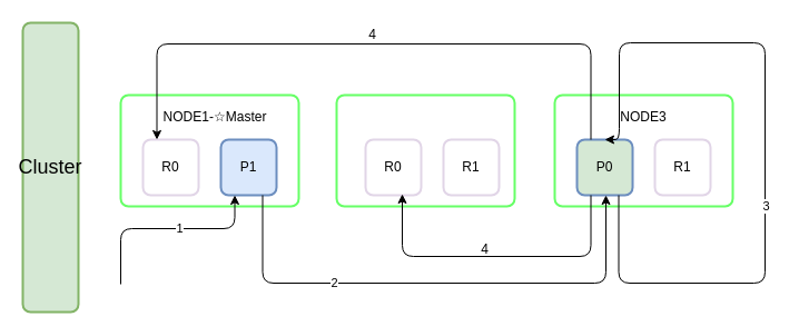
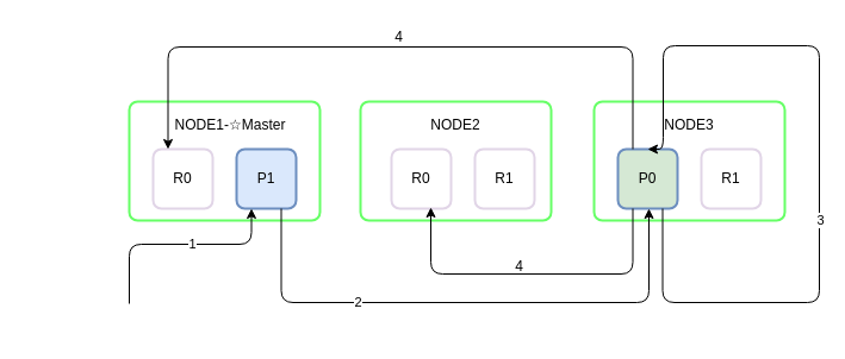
  <mxCell id="0" />
  <mxCell id="1" parent="0" />
- <mxCell id="2" value="&lt;font style=&quot;font-size: 18px&quot;&gt;Cluster&lt;/font&gt;" style="rounded=1;whiteSpace=wrap;html=1;absoluteArcSize=1;arcSize=14;strokeWidth=2;fillColor=#d5e8d4;strokeColor=#82b366;" parent="1" vertex="1"><mxGeometry x="20" y="20" width="50" height="260" as="geometry" /></mxCell>
  <mxCell id="3" value="" style="rounded=1;whiteSpace=wrap;html=1;absoluteArcSize=1;arcSize=14;strokeWidth=2;strokeColor=#66FF66;" parent="1" vertex="1"><mxGeometry x="108" y="85" width="160" height="100" as="geometry" /></mxCell>
  <mxCell id="4" value="R0" style="rounded=1;whiteSpace=wrap;html=1;absoluteArcSize=1;arcSize=14;strokeWidth=2;strokeColor=#E1D5E7;" parent="1" vertex="1"><mxGeometry x="128" y="125" width="50" height="50" as="geometry" /></mxCell>
  <mxCell id="5" value="" style="rounded=1;whiteSpace=wrap;html=1;absoluteArcSize=1;arcSize=14;strokeWidth=2;strokeColor=#66FF66;" parent="1" vertex="1"><mxGeometry x="302" y="85" width="160" height="100" as="geometry" /></mxCell>
  <mxCell id="6" value="" style="rounded=1;whiteSpace=wrap;html=1;absoluteArcSize=1;arcSize=14;strokeWidth=2;strokeColor=#66FF66;" parent="1" vertex="1"><mxGeometry x="498" y="85" width="160" height="100" as="geometry" /></mxCell>
  <mxCell id="7" value="P1" style="rounded=1;whiteSpace=wrap;html=1;absoluteArcSize=1;arcSize=14;strokeWidth=2;strokeColor=#6c8ebf;fillColor=#dae8fc;" parent="1" vertex="1"><mxGeometry x="198" y="125" width="50" height="50" as="geometry" /></mxCell>
  <mxCell id="8" value="R0" style="rounded=1;whiteSpace=wrap;html=1;absoluteArcSize=1;arcSize=14;strokeWidth=2;strokeColor=#E1D5E7;" parent="1" vertex="1"><mxGeometry x="328" y="125" width="50" height="50" as="geometry" /></mxCell>
  <mxCell id="9" value="R1" style="rounded=1;whiteSpace=wrap;html=1;absoluteArcSize=1;arcSize=14;strokeWidth=2;strokeColor=#E1D5E7;" parent="1" vertex="1"><mxGeometry x="398" y="125" width="50" height="50" as="geometry" /></mxCell>
  <mxCell id="10" value="P0" style="rounded=1;whiteSpace=wrap;html=1;absoluteArcSize=1;arcSize=14;strokeWidth=2;strokeColor=#6c8ebf;fillColor=#d5e8d4;" parent="1" vertex="1"><mxGeometry x="518" y="125" width="50" height="50" as="geometry" /></mxCell>
  <mxCell id="11" value="R1" style="rounded=1;whiteSpace=wrap;html=1;absoluteArcSize=1;arcSize=14;strokeWidth=2;strokeColor=#E1D5E7;" parent="1" vertex="1"><mxGeometry x="588" y="125" width="50" height="50" as="geometry" /></mxCell>
  <mxCell id="12" value="NODE1-☆Master" style="rounded=1;whiteSpace=wrap;html=1;absoluteArcSize=1;arcSize=14;strokeWidth=2;strokeColor=#FFFFFF;fillColor=none;" parent="1" vertex="1"><mxGeometry x="128" y="95" width="130" height="20" as="geometry" /></mxCell>
+ <mxCell id="13" value="NODE2" style="rounded=1;whiteSpace=wrap;html=1;absoluteArcSize=1;arcSize=14;strokeWidth=2;strokeColor=#FFFFFF;fillColor=none;" parent="1" vertex="1"><mxGeometry x="316.5" y="95" width="130" height="20" as="geometry" /></mxCell>
  <mxCell id="14" value="NODE3" style="rounded=1;whiteSpace=wrap;html=1;absoluteArcSize=1;arcSize=14;strokeWidth=2;strokeColor=#FFFFFF;fillColor=none;" parent="1" vertex="1"><mxGeometry x="513" y="95" width="130" height="20" as="geometry" /></mxCell>
  <mxCell id="15" value="1" style="edgeStyle=elbowEdgeStyle;elbow=vertical;endArrow=classic;html=1;entryX=0.25;entryY=1;entryDx=0;entryDy=0;strokeWidth=1;" parent="1" target="7" edge="1"><mxGeometry x="0.128" width="50" height="50" relative="1" as="geometry"><mxPoint x="108" y="255" as="sourcePoint" /><mxPoint x="228" y="205" as="targetPoint" /><Array as="points"><mxPoint x="144" y="205" /><mxPoint x="208" y="205" /></Array><mxPoint as="offset" /></mxGeometry></mxCell>
  <mxCell id="16" value="" style="edgeStyle=elbowEdgeStyle;elbow=vertical;endArrow=classic;html=1;exitX=0.75;exitY=1;exitDx=0;exitDy=0;" parent="1" source="7" edge="1"><mxGeometry width="50" height="50" relative="1" as="geometry"><mxPoint x="252" y="215" as="sourcePoint" /><mxPoint x="544" y="175" as="targetPoint" /><Array as="points"><mxPoint x="429" y="254" /><mxPoint x="557" y="175" /><mxPoint x="314" y="194" /><mxPoint x="351" y="204" /><mxPoint x="361" y="214" /><mxPoint x="368" y="225" /><mxPoint x="508" y="235" /></Array></mxGeometry></mxCell>
  <mxCell id="17" value="2" style="edgeLabel;html=1;align=center;verticalAlign=middle;resizable=0;points=[];" parent="16" vertex="1" connectable="0"><mxGeometry x="-0.386" y="1" relative="1" as="geometry"><mxPoint as="offset" /></mxGeometry></mxCell>
  <mxCell id="18" value="" style="edgeStyle=segmentEdgeStyle;endArrow=classic;html=1;strokeWidth=1;exitX=0.75;exitY=1;exitDx=0;exitDy=0;entryX=0.5;entryY=0;entryDx=0;entryDy=0;" edge="1" parent="1" source="10" target="10"><mxGeometry width="50" height="50" relative="1" as="geometry"><mxPoint x="557" y="270" as="sourcePoint" /><mxPoint x="543" y="51" as="targetPoint" /><Array as="points"><mxPoint x="556" y="254" /><mxPoint x="687" y="254" /><mxPoint x="687" y="38" /><mxPoint x="556" y="38" /><mxPoint x="556" y="125" /></Array></mxGeometry></mxCell>
  <mxCell id="19" value="3" style="edgeLabel;html=1;align=center;verticalAlign=middle;resizable=0;points=[];" vertex="1" connectable="0" parent="18"><mxGeometry x="-0.149" relative="1" as="geometry"><mxPoint as="offset" /></mxGeometry></mxCell>
  <mxCell id="20" value="" style="edgeStyle=segmentEdgeStyle;endArrow=classic;html=1;strokeWidth=1;exitX=0.25;exitY=1;exitDx=0;exitDy=0;" edge="1" parent="1" source="10"><mxGeometry width="50" height="50" relative="1" as="geometry"><mxPoint x="532" y="216" as="sourcePoint" /><mxPoint x="361" y="174" as="targetPoint" /><Array as="points"><mxPoint x="531" y="230" /><mxPoint x="361" y="230" /></Array></mxGeometry></mxCell>
  <mxCell id="21" value="4" style="text;html=1;align=center;verticalAlign=middle;resizable=0;points=[];autosize=1;strokeColor=none;" vertex="1" parent="1"><mxGeometry x="427" y="215" width="16" height="18" as="geometry" /></mxCell>
  <mxCell id="22" value="" style="edgeStyle=segmentEdgeStyle;endArrow=classic;html=1;strokeWidth=1;exitX=0.25;exitY=0;exitDx=0;exitDy=0;entryX=0.25;entryY=0;entryDx=0;entryDy=0;" edge="1" parent="1" source="10" target="4"><mxGeometry width="50" height="50" relative="1" as="geometry"><mxPoint x="474" y="38" as="sourcePoint" /><mxPoint x="524" y="-12" as="targetPoint" /><Array as="points"><mxPoint x="531" y="39" /><mxPoint x="141" y="39" /></Array></mxGeometry></mxCell>
  <mxCell id="23" value="4" style="text;html=1;align=center;verticalAlign=middle;resizable=0;points=[];autosize=1;strokeColor=none;" vertex="1" parent="1"><mxGeometry x="326" y="22" width="16" height="18" as="geometry" /></mxCell>
